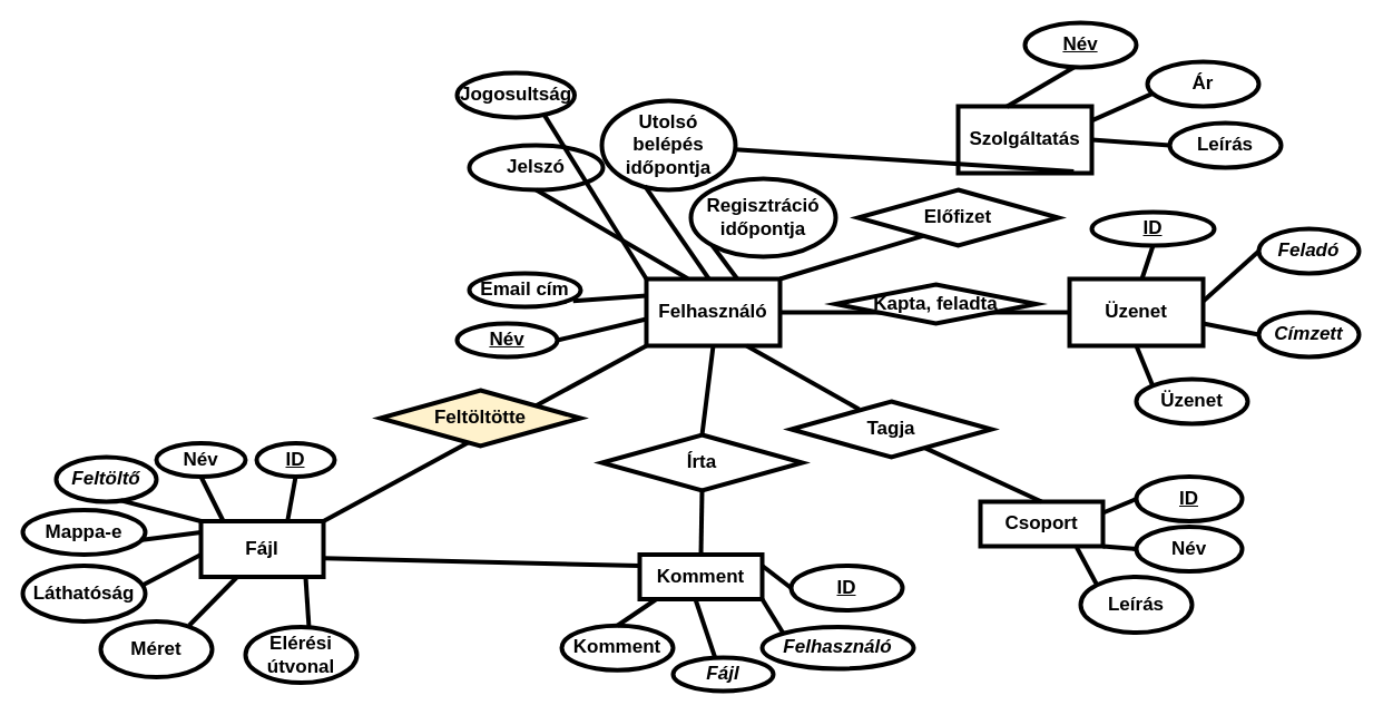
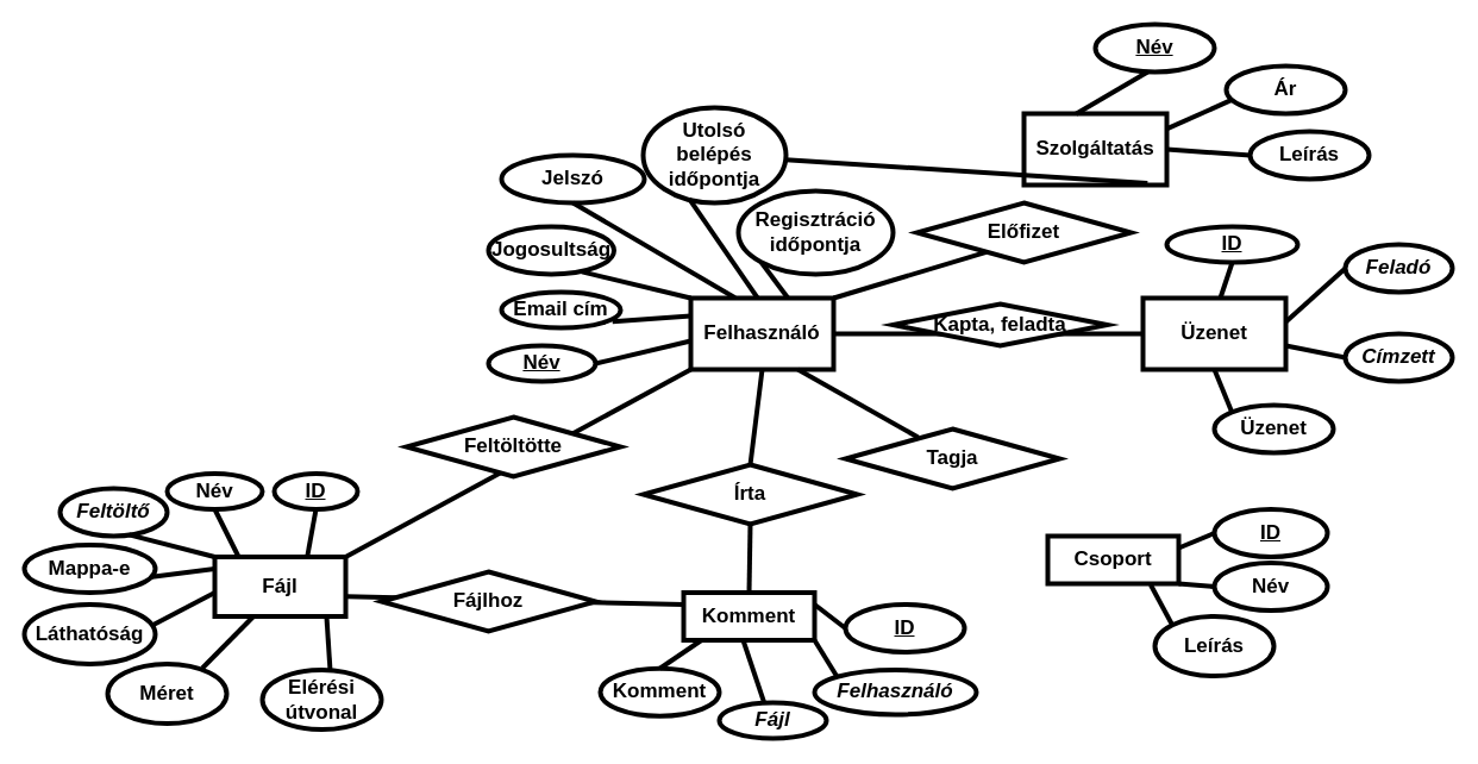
  <mxCell id="0" />
  <mxCell id="1" parent="0" />
  <mxCell id="2" value="ID" style="ellipse;whiteSpace=wrap;html=1;fontStyle=5;fontSize=17;strokeWidth=4;" vertex="1" parent="1"><mxGeometry x="230" y="397.5" width="70" height="30" as="geometry" /></mxCell>
  <mxCell id="3" value="Mappa-e" style="ellipse;whiteSpace=wrap;html=1;fontSize=17;strokeWidth=4;fontStyle=1" vertex="1" parent="1"><mxGeometry x="20" y="457.5" width="110" height="40" as="geometry" /></mxCell>
  <mxCell id="4" value="Elérési útvonal" style="ellipse;whiteSpace=wrap;html=1;fontSize=17;strokeWidth=4;fontStyle=1" vertex="1" parent="1"><mxGeometry x="220" y="562.5" width="100" height="50" as="geometry" /></mxCell>
  <mxCell id="5" value="Méret" style="ellipse;whiteSpace=wrap;html=1;fontSize=17;strokeWidth=4;fontStyle=1" vertex="1" parent="1"><mxGeometry x="90" y="557.5" width="100" height="50" as="geometry" /></mxCell>
  <mxCell id="6" value="Feltöltő" style="ellipse;whiteSpace=wrap;html=1;fontStyle=3;fontSize=17;strokeWidth=4;" vertex="1" parent="1"><mxGeometry x="50" y="410" width="90" height="40" as="geometry" /></mxCell>
  <mxCell id="7" value="Láthatóság" style="ellipse;whiteSpace=wrap;html=1;fontSize=17;strokeWidth=4;fontStyle=1" vertex="1" parent="1"><mxGeometry x="20" y="507.5" width="110" height="50" as="geometry" /></mxCell>
  <mxCell id="8" value="Felhasználó" style="rounded=0;whiteSpace=wrap;html=1;fontSize=17;strokeWidth=4;fontStyle=1" vertex="1" parent="1"><mxGeometry x="580" y="250" width="120" height="60" as="geometry" /></mxCell>
  <mxCell id="9" value="Szolgáltatás" style="rounded=0;whiteSpace=wrap;html=1;fontSize=17;strokeWidth=4;fontStyle=1" vertex="1" parent="1"><mxGeometry x="860" y="95" width="120" height="60" as="geometry" /></mxCell>
  <mxCell id="10" value="Csoport" style="rounded=0;whiteSpace=wrap;html=1;fontSize=17;strokeWidth=4;fontStyle=1" vertex="1" parent="1"><mxGeometry x="880" y="450" width="110" height="40" as="geometry" /></mxCell>
  <mxCell id="11" value="Fájl" style="rounded=0;whiteSpace=wrap;html=1;fontSize=17;strokeWidth=4;fontStyle=1" vertex="1" parent="1"><mxGeometry x="180" y="467.5" width="110" height="50" as="geometry" /></mxCell>
  <mxCell id="12" value="Komment" style="rounded=0;whiteSpace=wrap;html=1;fontSize=17;strokeWidth=4;fontStyle=1" vertex="1" parent="1"><mxGeometry x="574" y="497.5" width="110" height="40" as="geometry" /></mxCell>
  <mxCell id="13" value="Üzenet" style="rounded=0;whiteSpace=wrap;html=1;fontSize=17;strokeWidth=4;fontStyle=1" vertex="1" parent="1"><mxGeometry x="960" y="250" width="120" height="60" as="geometry" /></mxCell>
  <mxCell id="14" value="" style="endArrow=none;html=1;rounded=0;exitX=0.324;exitY=0.827;exitDx=0;exitDy=0;entryX=1;entryY=0;entryDx=0;entryDy=0;exitPerimeter=0;fontSize=17;strokeWidth=4;fontStyle=1" edge="1" parent="1" source="76" target="8"><mxGeometry width="50" height="50" relative="1" as="geometry"><mxPoint x="1075" y="640" as="sourcePoint" /><mxPoint x="1155" y="170" as="targetPoint" /></mxGeometry></mxCell>
  <mxCell id="15" value="" style="endArrow=none;html=1;rounded=0;exitX=0.5;exitY=0;exitDx=0;exitDy=0;entryX=0.5;entryY=1;entryDx=0;entryDy=0;fontSize=17;strokeWidth=4;fontStyle=1" edge="1" parent="1" source="23" target="8"><mxGeometry width="50" height="50" relative="1" as="geometry"><mxPoint x="1060" y="320" as="sourcePoint" /><mxPoint x="710" y="290" as="targetPoint" /></mxGeometry></mxCell>
  <mxCell id="16" value="" style="endArrow=none;html=1;rounded=0;entryX=1;entryY=0.5;entryDx=0;entryDy=0;exitX=0;exitY=0.5;exitDx=0;exitDy=0;fontSize=17;strokeWidth=4;fontStyle=1" edge="1" parent="1" source="13" target="8"><mxGeometry width="50" height="50" relative="1" as="geometry"><mxPoint x="950" y="270" as="sourcePoint" /><mxPoint x="710" y="290" as="targetPoint" /></mxGeometry></mxCell>
  <mxCell id="17" value="" style="endArrow=none;html=1;rounded=0;entryX=0.75;entryY=1;entryDx=0;entryDy=0;exitX=0.339;exitY=0.14;exitDx=0;exitDy=0;exitPerimeter=0;fontSize=17;strokeWidth=4;fontStyle=1" edge="1" parent="1" source="26" target="8"><mxGeometry width="50" height="50" relative="1" as="geometry"><mxPoint x="730" y="660" as="sourcePoint" /><mxPoint x="820" y="480" as="targetPoint" /></mxGeometry></mxCell>
  <mxCell id="18" value="" style="endArrow=none;html=1;rounded=0;entryX=1;entryY=0;entryDx=0;entryDy=0;exitX=0;exitY=1;exitDx=0;exitDy=0;fontSize=17;strokeWidth=4;fontStyle=1" edge="1" parent="1" source="8" target="11"><mxGeometry width="50" height="50" relative="1" as="geometry"><mxPoint x="770" y="530" as="sourcePoint" /><mxPoint x="820" y="480" as="targetPoint" /></mxGeometry></mxCell>
  <mxCell id="19" value="" style="endArrow=none;html=1;rounded=0;entryX=0;entryY=0.25;entryDx=0;entryDy=0;exitX=1.009;exitY=0.667;exitDx=0;exitDy=0;exitPerimeter=0;fontSize=17;strokeWidth=4;fontStyle=1" edge="1" parent="1" source="11" target="12"><mxGeometry width="50" height="50" relative="1" as="geometry"><mxPoint x="440" y="470" as="sourcePoint" /><mxPoint x="820" y="480" as="targetPoint" /></mxGeometry></mxCell>
- <mxCell id="20" value="Feltöltötte" style="rhombus;whiteSpace=wrap;html=1;fontSize=17;strokeWidth=4;fontStyle=1;fillColor=#fff2cc;" vertex="1" parent="1"><mxGeometry x="341" y="350" width="180" height="50" as="geometry" /></mxCell>
+ <mxCell id="20" value="Feltöltötte" style="rhombus;whiteSpace=wrap;html=1;fontSize=17;strokeWidth=4;fontStyle=1" vertex="1" parent="1"><mxGeometry x="341" y="350" width="180" height="50" as="geometry" /></mxCell>
+ <mxCell id="21" value="Fájlhoz" style="rhombus;whiteSpace=wrap;html=1;fontSize=17;strokeWidth=4;fontStyle=1" vertex="1" parent="1"><mxGeometry x="320" y="480" width="180" height="50" as="geometry" /></mxCell>
  <mxCell id="22" value="" style="endArrow=none;html=1;rounded=0;exitX=0.5;exitY=0;exitDx=0;exitDy=0;entryX=0.5;entryY=1;entryDx=0;entryDy=0;fontSize=17;strokeWidth=4;fontStyle=1" edge="1" parent="1" source="12" target="23"><mxGeometry width="50" height="50" relative="1" as="geometry"><mxPoint x="595" y="510" as="sourcePoint" /><mxPoint x="640" y="310" as="targetPoint" /></mxGeometry></mxCell>
  <mxCell id="23" value="Írta" style="rhombus;whiteSpace=wrap;html=1;fontSize=17;strokeWidth=4;fontStyle=1" vertex="1" parent="1"><mxGeometry x="540" y="390" width="180" height="50" as="geometry" /></mxCell>
  <mxCell id="24" value="Kapta, feladta" style="rhombus;whiteSpace=wrap;html=1;fontSize=17;strokeWidth=4;fontStyle=1" vertex="1" parent="1"><mxGeometry x="750" y="255" width="180" height="35" as="geometry" /></mxCell>
- <mxCell id="25" value="" style="endArrow=none;html=1;rounded=0;entryX=0.75;entryY=1;entryDx=0;entryDy=0;exitX=0.5;exitY=0;exitDx=0;exitDy=0;fontSize=17;strokeWidth=4;fontStyle=1" edge="1" parent="1" source="10" target="26"><mxGeometry width="50" height="50" relative="1" as="geometry"><mxPoint x="935" y="450" as="sourcePoint" /><mxPoint x="670" y="310" as="targetPoint" /></mxGeometry></mxCell>
  <mxCell id="26" value="Tagja" style="rhombus;whiteSpace=wrap;html=1;fontSize=17;strokeWidth=4;fontStyle=1" vertex="1" parent="1"><mxGeometry x="710" y="360" width="180" height="50" as="geometry" /></mxCell>
  <mxCell id="27" value="Név" style="ellipse;whiteSpace=wrap;html=1;fontStyle=5;fontSize=17;strokeWidth=4;" vertex="1" parent="1"><mxGeometry x="920" y="20" width="100" height="40" as="geometry" /></mxCell>
  <mxCell id="28" value="Ár" style="ellipse;whiteSpace=wrap;html=1;fontSize=17;strokeWidth=4;fontStyle=1" vertex="1" parent="1"><mxGeometry x="1030" y="55" width="100" height="40" as="geometry" /></mxCell>
  <mxCell id="29" value="Leírás" style="ellipse;whiteSpace=wrap;html=1;fontSize=17;strokeWidth=4;fontStyle=1" vertex="1" parent="1"><mxGeometry x="1050" y="110" width="100" height="40" as="geometry" /></mxCell>
  <mxCell id="30" value="Név" style="ellipse;whiteSpace=wrap;html=1;fontStyle=5;fontSize=17;strokeWidth=4;" vertex="1" parent="1"><mxGeometry x="410" y="290" width="90" height="30" as="geometry" /></mxCell>
  <mxCell id="31" value="Email cím" style="ellipse;whiteSpace=wrap;html=1;fontSize=17;strokeWidth=4;fontStyle=1" vertex="1" parent="1"><mxGeometry x="421" y="245" width="100" height="30" as="geometry" /></mxCell>
  <mxCell id="32" value="Jelszó" style="ellipse;whiteSpace=wrap;html=1;fontSize=17;strokeWidth=4;fontStyle=1" vertex="1" parent="1"><mxGeometry x="421" y="130" width="120" height="40" as="geometry" /></mxCell>
  <mxCell id="33" value="Utolsó belépés időpontja" style="ellipse;whiteSpace=wrap;html=1;fontSize=17;strokeWidth=4;fontStyle=1" vertex="1" parent="1"><mxGeometry x="540" y="90" width="120" height="80" as="geometry" /></mxCell>
- <mxCell id="34" value="Jogosultság" style="ellipse;whiteSpace=wrap;html=1;fontSize=17;strokeWidth=4;fontStyle=1" vertex="1" parent="1"><mxGeometry x="410" y="65" width="105.5" height="40" as="geometry" /></mxCell>
+ <mxCell id="34" value="Jogosultság" style="ellipse;whiteSpace=wrap;html=1;fontSize=17;strokeWidth=4;fontStyle=1" vertex="1" parent="1"><mxGeometry x="410" y="190" width="105.5" height="40" as="geometry" /></mxCell>
  <mxCell id="35" value="ID" style="ellipse;whiteSpace=wrap;html=1;fontStyle=5;fontSize=17;strokeWidth=4;" vertex="1" parent="1"><mxGeometry x="980" y="190" width="110" height="30" as="geometry" /></mxCell>
  <mxCell id="36" value="Feladó" style="ellipse;whiteSpace=wrap;html=1;fontStyle=3;fontSize=17;strokeWidth=4;" vertex="1" parent="1"><mxGeometry x="1130" y="205" width="90" height="40" as="geometry" /></mxCell>
  <mxCell id="37" value="Címzett" style="ellipse;whiteSpace=wrap;html=1;fontStyle=3;fontSize=17;strokeWidth=4;" vertex="1" parent="1"><mxGeometry x="1130" y="280" width="90" height="40" as="geometry" /></mxCell>
  <mxCell id="38" value="Üzenet" style="ellipse;whiteSpace=wrap;html=1;fontSize=17;strokeWidth=4;fontStyle=1" vertex="1" parent="1"><mxGeometry x="1020" y="340" width="100" height="40" as="geometry" /></mxCell>
  <mxCell id="39" value="ID" style="ellipse;whiteSpace=wrap;html=1;fontStyle=5;fontSize=17;strokeWidth=4;" vertex="1" parent="1"><mxGeometry x="1020" y="427.5" width="95" height="40" as="geometry" /></mxCell>
  <mxCell id="40" value="Leírás" style="ellipse;whiteSpace=wrap;html=1;fontSize=17;strokeWidth=4;fontStyle=1" vertex="1" parent="1"><mxGeometry x="970" y="517.5" width="100" height="50" as="geometry" /></mxCell>
  <mxCell id="41" value="ID" style="ellipse;whiteSpace=wrap;html=1;fontStyle=5;fontSize=17;strokeWidth=4;" vertex="1" parent="1"><mxGeometry x="710" y="507.5" width="100" height="40" as="geometry" /></mxCell>
  <mxCell id="42" value="Fájl" style="ellipse;whiteSpace=wrap;html=1;fontStyle=3;fontSize=17;strokeWidth=4;" vertex="1" parent="1"><mxGeometry x="604" y="590" width="90" height="30" as="geometry" /></mxCell>
  <mxCell id="43" value="Felhasználó" style="ellipse;whiteSpace=wrap;html=1;fontStyle=3;fontSize=17;strokeWidth=4;" vertex="1" parent="1"><mxGeometry x="684" y="562.5" width="136" height="37.5" as="geometry" /></mxCell>
  <mxCell id="44" value="Komment" style="ellipse;whiteSpace=wrap;html=1;fontSize=17;strokeWidth=4;fontStyle=1" vertex="1" parent="1"><mxGeometry x="504" y="561.25" width="100" height="40" as="geometry" /></mxCell>
  <mxCell id="45" value="" style="endArrow=none;html=1;rounded=0;entryX=0.5;entryY=1;entryDx=0;entryDy=0;exitX=0.709;exitY=-0.03;exitDx=0;exitDy=0;exitPerimeter=0;fontSize=17;strokeWidth=4;fontStyle=1" edge="1" parent="1" source="11" target="2"><mxGeometry width="50" height="50" relative="1" as="geometry"><mxPoint x="520" y="517.5" as="sourcePoint" /><mxPoint x="570" y="467.5" as="targetPoint" /></mxGeometry></mxCell>
  <mxCell id="46" value="" style="endArrow=none;html=1;rounded=0;entryX=0;entryY=0;entryDx=0;entryDy=0;exitX=0.644;exitY=0.971;exitDx=0;exitDy=0;exitPerimeter=0;fontSize=17;strokeWidth=4;fontStyle=1" edge="1" parent="1" source="6" target="11"><mxGeometry width="50" height="50" relative="1" as="geometry"><mxPoint x="185" y="557.5" as="sourcePoint" /><mxPoint x="200" y="467.5" as="targetPoint" /></mxGeometry></mxCell>
  <mxCell id="47" value="" style="endArrow=none;html=1;rounded=0;entryX=0.5;entryY=1;entryDx=0;entryDy=0;exitX=0.975;exitY=0.671;exitDx=0;exitDy=0;exitPerimeter=0;fontSize=17;strokeWidth=4;fontStyle=1" edge="1" parent="1" source="3"><mxGeometry width="50" height="50" relative="1" as="geometry"><mxPoint x="165" y="567.5" as="sourcePoint" /><mxPoint x="180" y="477.5" as="targetPoint" /></mxGeometry></mxCell>
  <mxCell id="48" value="" style="endArrow=none;html=1;rounded=0;entryX=0.5;entryY=1;entryDx=0;entryDy=0;exitX=0.968;exitY=0.36;exitDx=0;exitDy=0;exitPerimeter=0;fontSize=17;strokeWidth=4;fontStyle=1" edge="1" parent="1" source="7"><mxGeometry width="50" height="50" relative="1" as="geometry"><mxPoint x="110" y="512.5" as="sourcePoint" /><mxPoint x="180" y="497.5" as="targetPoint" /></mxGeometry></mxCell>
  <mxCell id="49" value="" style="endArrow=none;html=1;rounded=0;entryX=0.3;entryY=0.99;entryDx=0;entryDy=0;exitX=0.795;exitY=0.07;exitDx=0;exitDy=0;exitPerimeter=0;entryPerimeter=0;fontSize=17;strokeWidth=4;fontStyle=1" edge="1" parent="1" source="5" target="11"><mxGeometry width="50" height="50" relative="1" as="geometry"><mxPoint x="165" y="607.5" as="sourcePoint" /><mxPoint x="180" y="517.5" as="targetPoint" /></mxGeometry></mxCell>
  <mxCell id="50" value="" style="endArrow=none;html=1;rounded=0;entryX=0.855;entryY=1.03;entryDx=0;entryDy=0;exitX=0.57;exitY=0.015;exitDx=0;exitDy=0;exitPerimeter=0;entryPerimeter=0;fontSize=17;strokeWidth=4;fontStyle=1" edge="1" parent="1" source="4" target="11"><mxGeometry width="50" height="50" relative="1" as="geometry"><mxPoint x="200" y="607.5" as="sourcePoint" /><mxPoint x="215" y="517.5" as="targetPoint" /></mxGeometry></mxCell>
  <mxCell id="51" value="" style="endArrow=none;html=1;rounded=0;entryX=0;entryY=0.6;entryDx=0;entryDy=0;exitX=1;exitY=0.5;exitDx=0;exitDy=0;entryPerimeter=0;fontSize=17;strokeWidth=4;fontStyle=1" edge="1" parent="1" source="30" target="8"><mxGeometry width="50" height="50" relative="1" as="geometry"><mxPoint x="565" y="360" as="sourcePoint" /><mxPoint x="580" y="270" as="targetPoint" /></mxGeometry></mxCell>
  <mxCell id="52" value="" style="endArrow=none;html=1;rounded=0;entryX=0;entryY=0.25;entryDx=0;entryDy=0;exitX=0.932;exitY=0.822;exitDx=0;exitDy=0;exitPerimeter=0;fontSize=17;strokeWidth=4;fontStyle=1" edge="1" parent="1" source="31" target="8"><mxGeometry width="50" height="50" relative="1" as="geometry"><mxPoint x="565" y="340" as="sourcePoint" /><mxPoint x="580" y="250" as="targetPoint" /></mxGeometry></mxCell>
  <mxCell id="53" value="" style="endArrow=none;html=1;rounded=0;entryX=0;entryY=0;entryDx=0;entryDy=0;exitX=0.743;exitY=0.947;exitDx=0;exitDy=0;exitPerimeter=0;fontSize=17;strokeWidth=4;fontStyle=1" edge="1" parent="1" source="34" target="8"><mxGeometry width="50" height="50" relative="1" as="geometry"><mxPoint x="590" y="340" as="sourcePoint" /><mxPoint x="605" y="250" as="targetPoint" /></mxGeometry></mxCell>
  <mxCell id="54" value="" style="endArrow=none;html=1;rounded=0;entryX=0.31;entryY=-0.004;entryDx=0;entryDy=0;exitX=0.5;exitY=1;exitDx=0;exitDy=0;entryPerimeter=0;fontSize=17;strokeWidth=4;fontStyle=1" edge="1" parent="1" source="32" target="8"><mxGeometry width="50" height="50" relative="1" as="geometry"><mxPoint x="685" y="340" as="sourcePoint" /><mxPoint x="700" y="250" as="targetPoint" /></mxGeometry></mxCell>
  <mxCell id="55" value="" style="endArrow=none;html=1;rounded=0;exitX=0.321;exitY=0.956;exitDx=0;exitDy=0;entryX=0.466;entryY=-0.007;entryDx=0;entryDy=0;entryPerimeter=0;exitPerimeter=0;fontSize=17;strokeWidth=4;fontStyle=1" edge="1" parent="1" source="33" target="8"><mxGeometry width="50" height="50" relative="1" as="geometry"><mxPoint x="675" y="370" as="sourcePoint" /><mxPoint x="700" y="260" as="targetPoint" /></mxGeometry></mxCell>
  <mxCell id="56" value="" style="endArrow=none;html=1;rounded=0;entryX=0.5;entryY=1;entryDx=0;entryDy=0;exitX=0.5;exitY=0;exitDx=0;exitDy=0;fontSize=17;strokeWidth=4;fontStyle=1" edge="1" parent="1" source="44"><mxGeometry width="50" height="50" relative="1" as="geometry"><mxPoint x="574" y="627.5" as="sourcePoint" /><mxPoint x="589" y="537.5" as="targetPoint" /></mxGeometry></mxCell>
  <mxCell id="57" value="" style="endArrow=none;html=1;rounded=0;entryX=0.5;entryY=1;entryDx=0;entryDy=0;exitX=0;exitY=0;exitDx=0;exitDy=0;fontSize=17;strokeWidth=4;fontStyle=1" edge="1" parent="1" source="43"><mxGeometry width="50" height="50" relative="1" as="geometry"><mxPoint x="669" y="627.5" as="sourcePoint" /><mxPoint x="684" y="537.5" as="targetPoint" /></mxGeometry></mxCell>
  <mxCell id="58" value="" style="endArrow=none;html=1;rounded=0;entryX=0.5;entryY=1;entryDx=0;entryDy=0;exitX=0.418;exitY=-0.002;exitDx=0;exitDy=0;exitPerimeter=0;fontSize=17;strokeWidth=4;fontStyle=1" edge="1" parent="1" source="42"><mxGeometry width="50" height="50" relative="1" as="geometry"><mxPoint x="609" y="627.5" as="sourcePoint" /><mxPoint x="624" y="537.5" as="targetPoint" /></mxGeometry></mxCell>
  <mxCell id="59" value="" style="endArrow=none;html=1;rounded=0;entryX=0.5;entryY=1;entryDx=0;entryDy=0;exitX=0;exitY=0.5;exitDx=0;exitDy=0;fontSize=17;strokeWidth=4;fontStyle=1" edge="1" parent="1" source="41"><mxGeometry width="50" height="50" relative="1" as="geometry"><mxPoint x="669" y="597.5" as="sourcePoint" /><mxPoint x="684" y="507.5" as="targetPoint" /></mxGeometry></mxCell>
  <mxCell id="60" value="" style="endArrow=none;html=1;rounded=0;entryX=1;entryY=0.25;entryDx=0;entryDy=0;exitX=0;exitY=0.5;exitDx=0;exitDy=0;fontSize=17;strokeWidth=4;fontStyle=1" edge="1" parent="1" source="39" target="10"><mxGeometry width="50" height="50" relative="1" as="geometry"><mxPoint x="975" y="550" as="sourcePoint" /><mxPoint x="990" y="460" as="targetPoint" /></mxGeometry></mxCell>
  <mxCell id="61" value="" style="endArrow=none;html=1;rounded=0;entryX=0.786;entryY=1.025;entryDx=0;entryDy=0;exitX=0;exitY=0;exitDx=0;exitDy=0;entryPerimeter=0;fontSize=17;strokeWidth=4;fontStyle=1" edge="1" parent="1" source="40" target="10"><mxGeometry width="50" height="50" relative="1" as="geometry"><mxPoint x="975" y="580" as="sourcePoint" /><mxPoint x="990" y="490" as="targetPoint" /></mxGeometry></mxCell>
  <mxCell id="62" value="" style="endArrow=none;html=1;rounded=0;entryX=0.5;entryY=1;entryDx=0;entryDy=0;exitX=0.5;exitY=1;exitDx=0;exitDy=0;fontSize=17;strokeWidth=4;fontStyle=1" edge="1" parent="1" source="35"><mxGeometry width="50" height="50" relative="1" as="geometry"><mxPoint x="1010" y="340" as="sourcePoint" /><mxPoint x="1025" y="250" as="targetPoint" /></mxGeometry></mxCell>
  <mxCell id="63" value="" style="endArrow=none;html=1;rounded=0;entryX=0.5;entryY=1;entryDx=0;entryDy=0;exitX=0;exitY=0.5;exitDx=0;exitDy=0;fontSize=17;strokeWidth=4;fontStyle=1" edge="1" parent="1" source="36"><mxGeometry width="50" height="50" relative="1" as="geometry"><mxPoint x="1065" y="360" as="sourcePoint" /><mxPoint x="1080" y="270" as="targetPoint" /></mxGeometry></mxCell>
  <mxCell id="64" value="" style="endArrow=none;html=1;rounded=0;entryX=0.5;entryY=1;entryDx=0;entryDy=0;exitX=0;exitY=0;exitDx=0;exitDy=0;fontSize=17;strokeWidth=4;fontStyle=1" edge="1" parent="1" source="38"><mxGeometry width="50" height="50" relative="1" as="geometry"><mxPoint x="1005" y="400" as="sourcePoint" /><mxPoint x="1020" y="310" as="targetPoint" /></mxGeometry></mxCell>
  <mxCell id="65" value="" style="endArrow=none;html=1;rounded=0;entryX=0.5;entryY=1;entryDx=0;entryDy=0;exitX=0;exitY=0.5;exitDx=0;exitDy=0;fontSize=17;strokeWidth=4;fontStyle=1" edge="1" parent="1" source="37"><mxGeometry width="50" height="50" relative="1" as="geometry"><mxPoint x="1065" y="380" as="sourcePoint" /><mxPoint x="1080" y="290" as="targetPoint" /></mxGeometry></mxCell>
  <mxCell id="66" value="" style="endArrow=none;html=1;rounded=0;entryX=0.439;entryY=0.998;entryDx=0;entryDy=0;exitX=0.364;exitY=0.005;exitDx=0;exitDy=0;exitPerimeter=0;entryPerimeter=0;fontSize=17;strokeWidth=4;fontStyle=1" edge="1" parent="1" source="9" target="27"><mxGeometry width="50" height="50" relative="1" as="geometry"><mxPoint x="900" y="100" as="sourcePoint" /><mxPoint x="915" y="10" as="targetPoint" /></mxGeometry></mxCell>
  <mxCell id="67" value="" style="endArrow=none;html=1;rounded=0;entryX=0.041;entryY=0.717;entryDx=0;entryDy=0;exitX=0.998;exitY=0.215;exitDx=0;exitDy=0;entryPerimeter=0;exitPerimeter=0;fontSize=17;strokeWidth=4;fontStyle=1" edge="1" parent="1" source="9" target="28"><mxGeometry width="50" height="50" relative="1" as="geometry"><mxPoint x="990" y="90" as="sourcePoint" /><mxPoint x="1005" y="0" as="targetPoint" /></mxGeometry></mxCell>
  <mxCell id="68" value="" style="endArrow=none;html=1;rounded=0;entryX=1;entryY=0.5;entryDx=0;entryDy=0;exitX=0;exitY=0.5;exitDx=0;exitDy=0;fontSize=17;strokeWidth=4;fontStyle=1" edge="1" parent="1" source="29" target="9"><mxGeometry width="50" height="50" relative="1" as="geometry"><mxPoint x="975" y="180" as="sourcePoint" /><mxPoint x="990" y="90" as="targetPoint" /></mxGeometry></mxCell>
  <mxCell id="69" value="Regisztráció időpontja" style="ellipse;whiteSpace=wrap;html=1;fontSize=17;strokeWidth=4;fontStyle=1" vertex="1" parent="1"><mxGeometry x="620" y="160" width="130" height="70" as="geometry" /></mxCell>
  <mxCell id="70" value="" style="endArrow=none;html=1;rounded=0;exitX=0;exitY=1;exitDx=0;exitDy=0;entryX=0.682;entryY=0.003;entryDx=0;entryDy=0;entryPerimeter=0;fontSize=17;strokeWidth=4;fontStyle=1" edge="1" parent="1" source="69" target="8"><mxGeometry width="50" height="50" relative="1" as="geometry"><mxPoint x="615" y="168" as="sourcePoint" /><mxPoint x="646" y="260" as="targetPoint" /></mxGeometry></mxCell>
  <mxCell id="71" value="Név" style="ellipse;whiteSpace=wrap;html=1;fontSize=17;strokeWidth=4;fontStyle=1" vertex="1" parent="1"><mxGeometry x="140" y="397.5" width="80" height="30" as="geometry" /></mxCell>
  <mxCell id="72" value="" style="endArrow=none;html=1;rounded=0;entryX=0.5;entryY=1;entryDx=0;entryDy=0;exitX=0.709;exitY=-0.03;exitDx=0;exitDy=0;exitPerimeter=0;fontSize=17;strokeWidth=4;fontStyle=1" edge="1" parent="1" target="71"><mxGeometry width="50" height="50" relative="1" as="geometry"><mxPoint x="200" y="467.5" as="sourcePoint" /><mxPoint x="207" y="429.5" as="targetPoint" /></mxGeometry></mxCell>
  <mxCell id="73" value="Név" style="ellipse;whiteSpace=wrap;html=1;fontStyle=1;fontSize=17;strokeWidth=4;" vertex="1" parent="1"><mxGeometry x="1020" y="472.5" width="95" height="40" as="geometry" /></mxCell>
  <mxCell id="74" value="" style="endArrow=none;html=1;rounded=0;entryX=1;entryY=1;entryDx=0;entryDy=0;exitX=0;exitY=0.5;exitDx=0;exitDy=0;fontSize=17;strokeWidth=4;fontStyle=1" edge="1" parent="1" source="73" target="10"><mxGeometry width="50" height="50" relative="1" as="geometry"><mxPoint x="975" y="595" as="sourcePoint" /><mxPoint x="990" y="505" as="targetPoint" /></mxGeometry></mxCell>
  <mxCell id="75" value="" style="endArrow=none;html=1;rounded=0;exitX=0.865;exitY=0.973;exitDx=0;exitDy=0;fontSize=17;exitPerimeter=0;strokeWidth=4;fontStyle=1;" edge="1" parent="1" source="9" target="33"><mxGeometry width="50" height="50" relative="1" as="geometry"><mxPoint x="880" y="160" as="sourcePoint" /><mxPoint x="700" y="250" as="targetPoint" /></mxGeometry></mxCell>
  <mxCell id="76" value="Előfizet" style="rhombus;whiteSpace=wrap;html=1;fontSize=17;strokeWidth=4;fontStyle=1" vertex="1" parent="1"><mxGeometry x="770" y="170" width="180" height="50" as="geometry" /></mxCell>
